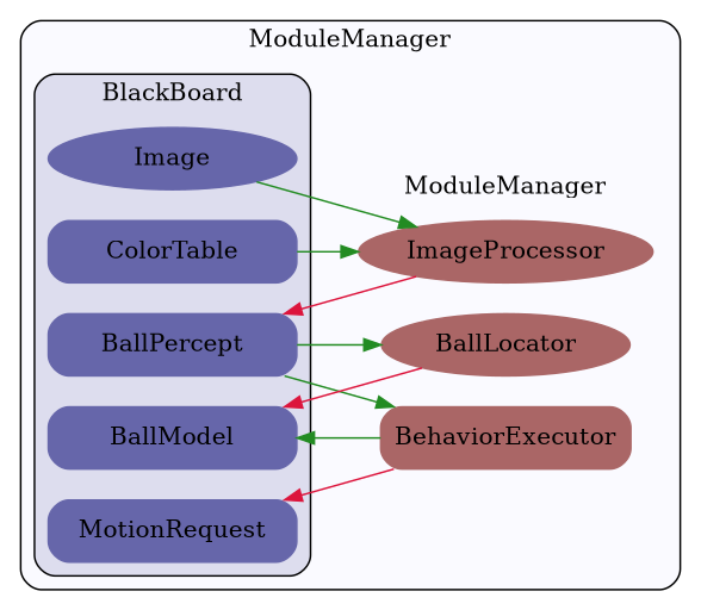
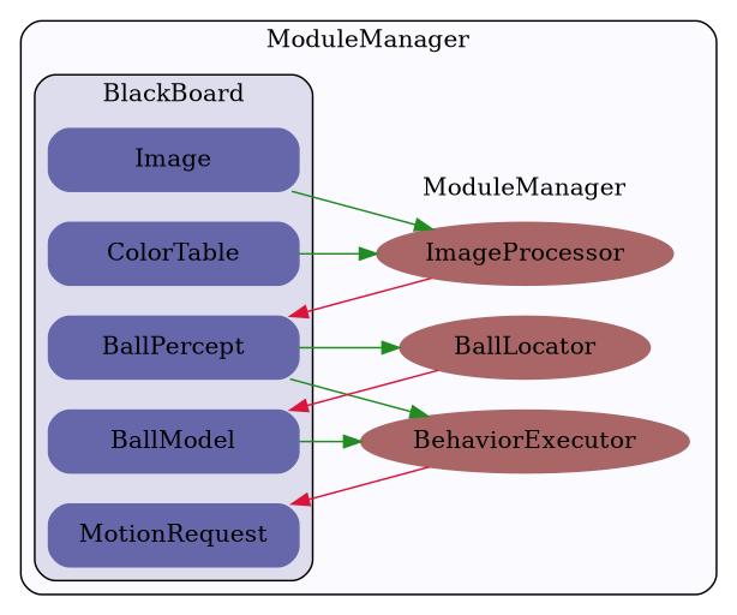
  digraph {
    compound=true
    rankdir=LR
    fontname="DejaVu Serif"
    node [color="#6666aa" shape=box style="filled, rounded" fontname="DejaVu Serif"]
    edge [color=forestgreen fontname="DejaVu Serif"]
-   n1 [label=Image shape=ellipse width=2]
+   n1 [label=Image width=2]
    n2 [label=ColorTable width=2]
    n3 [label=BallPercept width=2]
    n4 [label=BallModel width=2]
    n5 [label=MotionRequest width=2]
    n6 [color="#aa6666" label=ImageProcessor shape=ellipse width=2]
    n7 [color="#aa6666" label=BallLocator shape=ellipse width=2]
-   n8 [color="#aa6666" label=BehaviorExecutor width=2]
+   n8 [color="#aa6666" label=BehaviorExecutor shape=ellipse width=2]
    subgraph cluster_1 {
      color=black
      fillcolor="#fafaff"
      fontsize=14
      label=ModuleManager
      style="filled, rounded"
      subgraph cluster_2 {
        color=black
        fillcolor="#ddddee"
        fontsize=14
        label=BlackBoard
        style="filled, rounded"
        n1
        n2
        n3
        n4
        n5
      }
      subgraph cluster_3 {
        color=none
        fillcolor="#fafaff"
        fontsize=14
        style="filled, rounded"
        n6
        n7
        n8
      }
    }
    n1 -> n6
    n2 -> n6
    n3 -> n7
    n3 -> n8
-   n8 -> n4
+   n4 -> n8
    n6 -> n3 [color=crimson]
    n7 -> n4 [color=crimson]
    n8 -> n5 [color=crimson]
  }
